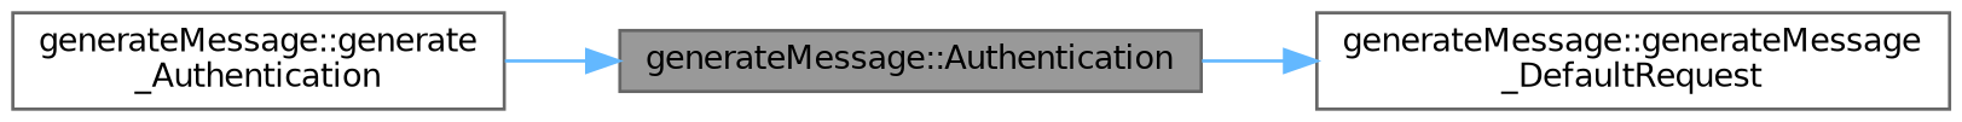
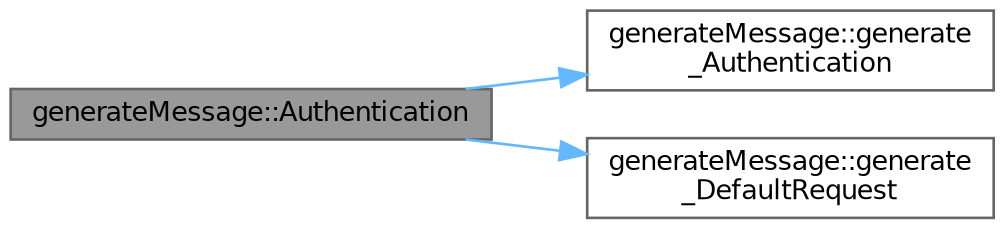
  digraph {
    rankdir=LR
    node [color=gray40 fillcolor=white fontname=Helvetica fontsize=10 shape=box style=filled]
    edge [color=steelblue1 fontname=Helvetica fontsize=10 labelfontname=Helvetica labelfontsize=10 style=solid]
    n1 [fillcolor=grey60 fontcolor=black height=0.2 label="generateMessage::Authentication" width=0.4]
    n2 [height=0.2 label="generateMessage::generate\l_Authentication" width=0.4]
-   n3 [height=0.2 label="generateMessage::generateMessage\l_DefaultRequest" width=0.4]
-   n2 -> n1
+   n3 [height=0.2 label="generateMessage::generate\l_DefaultRequest" width=0.4]
+   n1 -> n2
    n1 -> n3
  }
